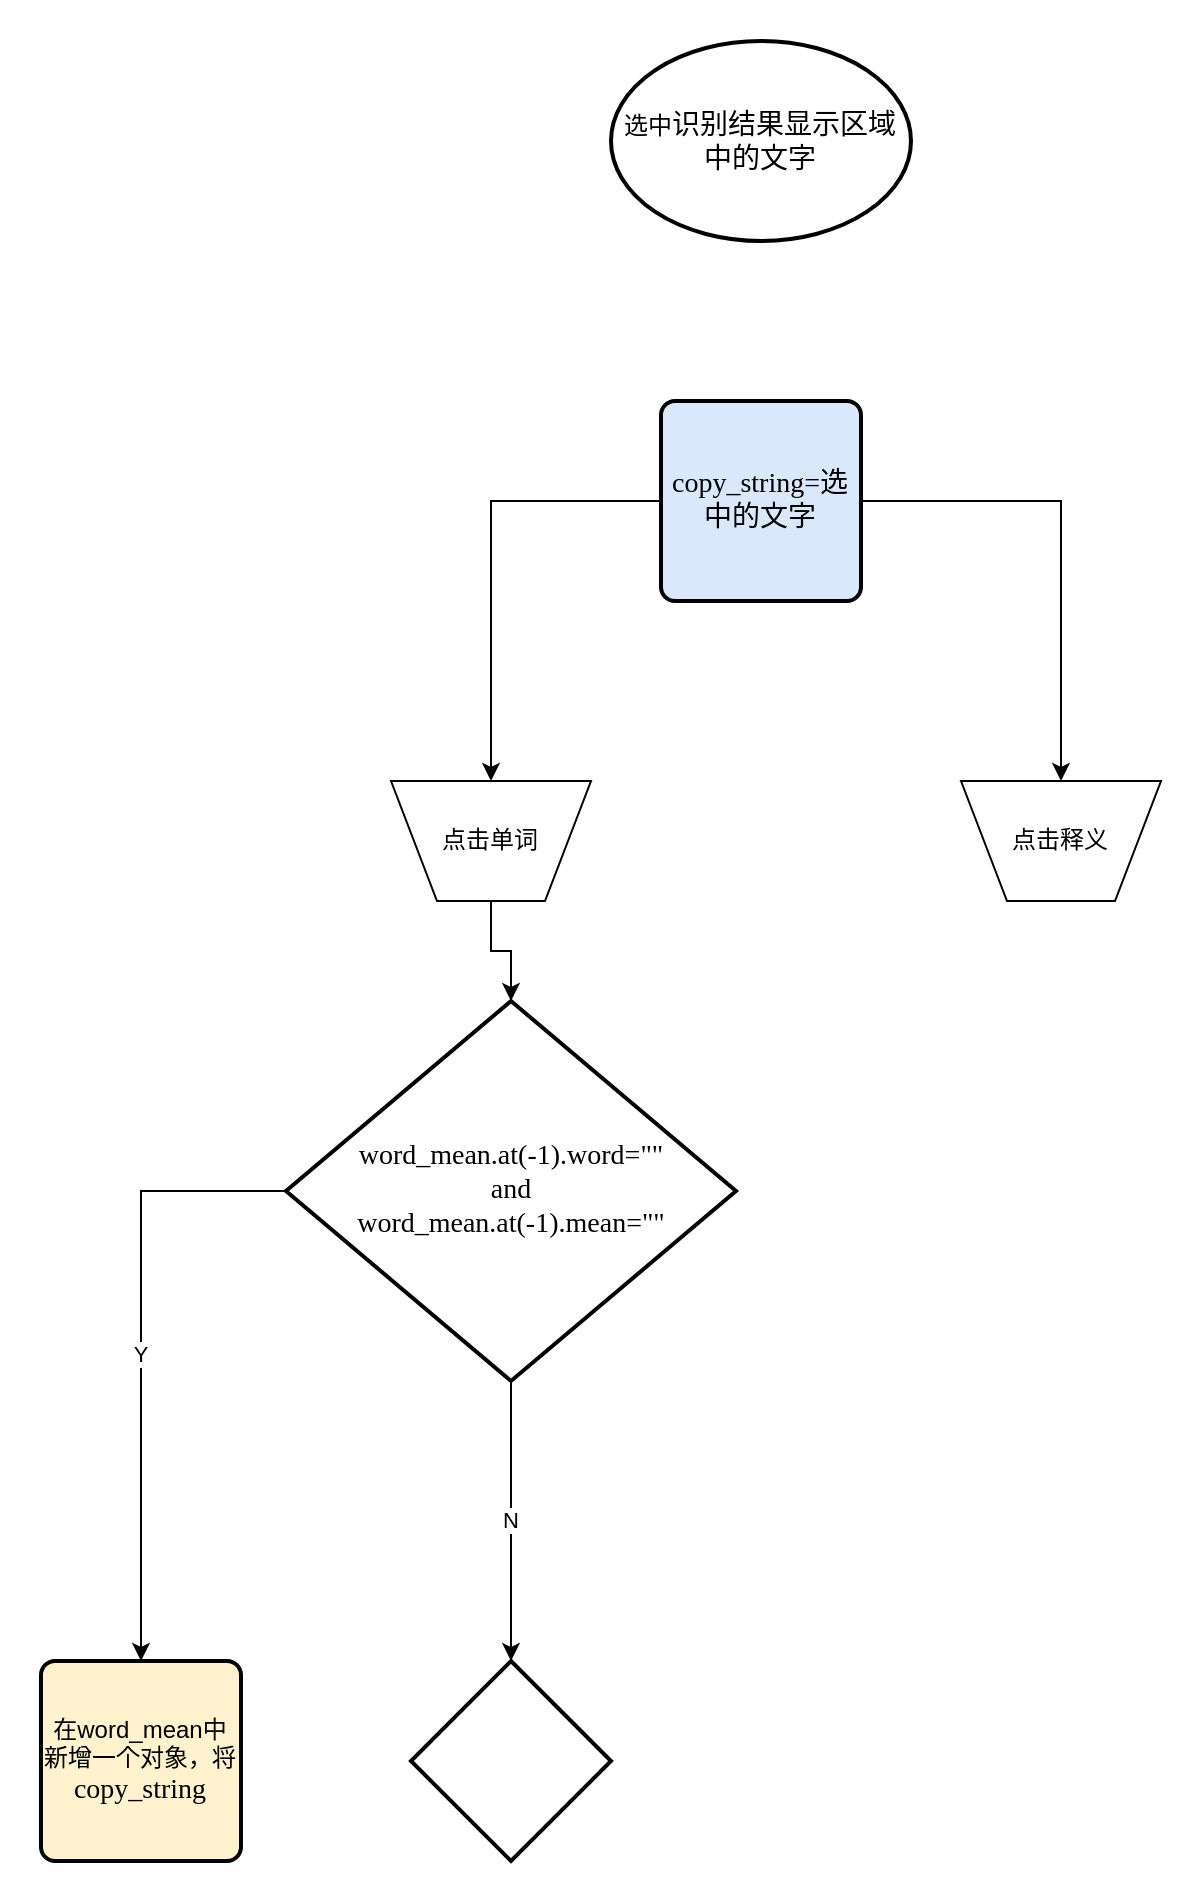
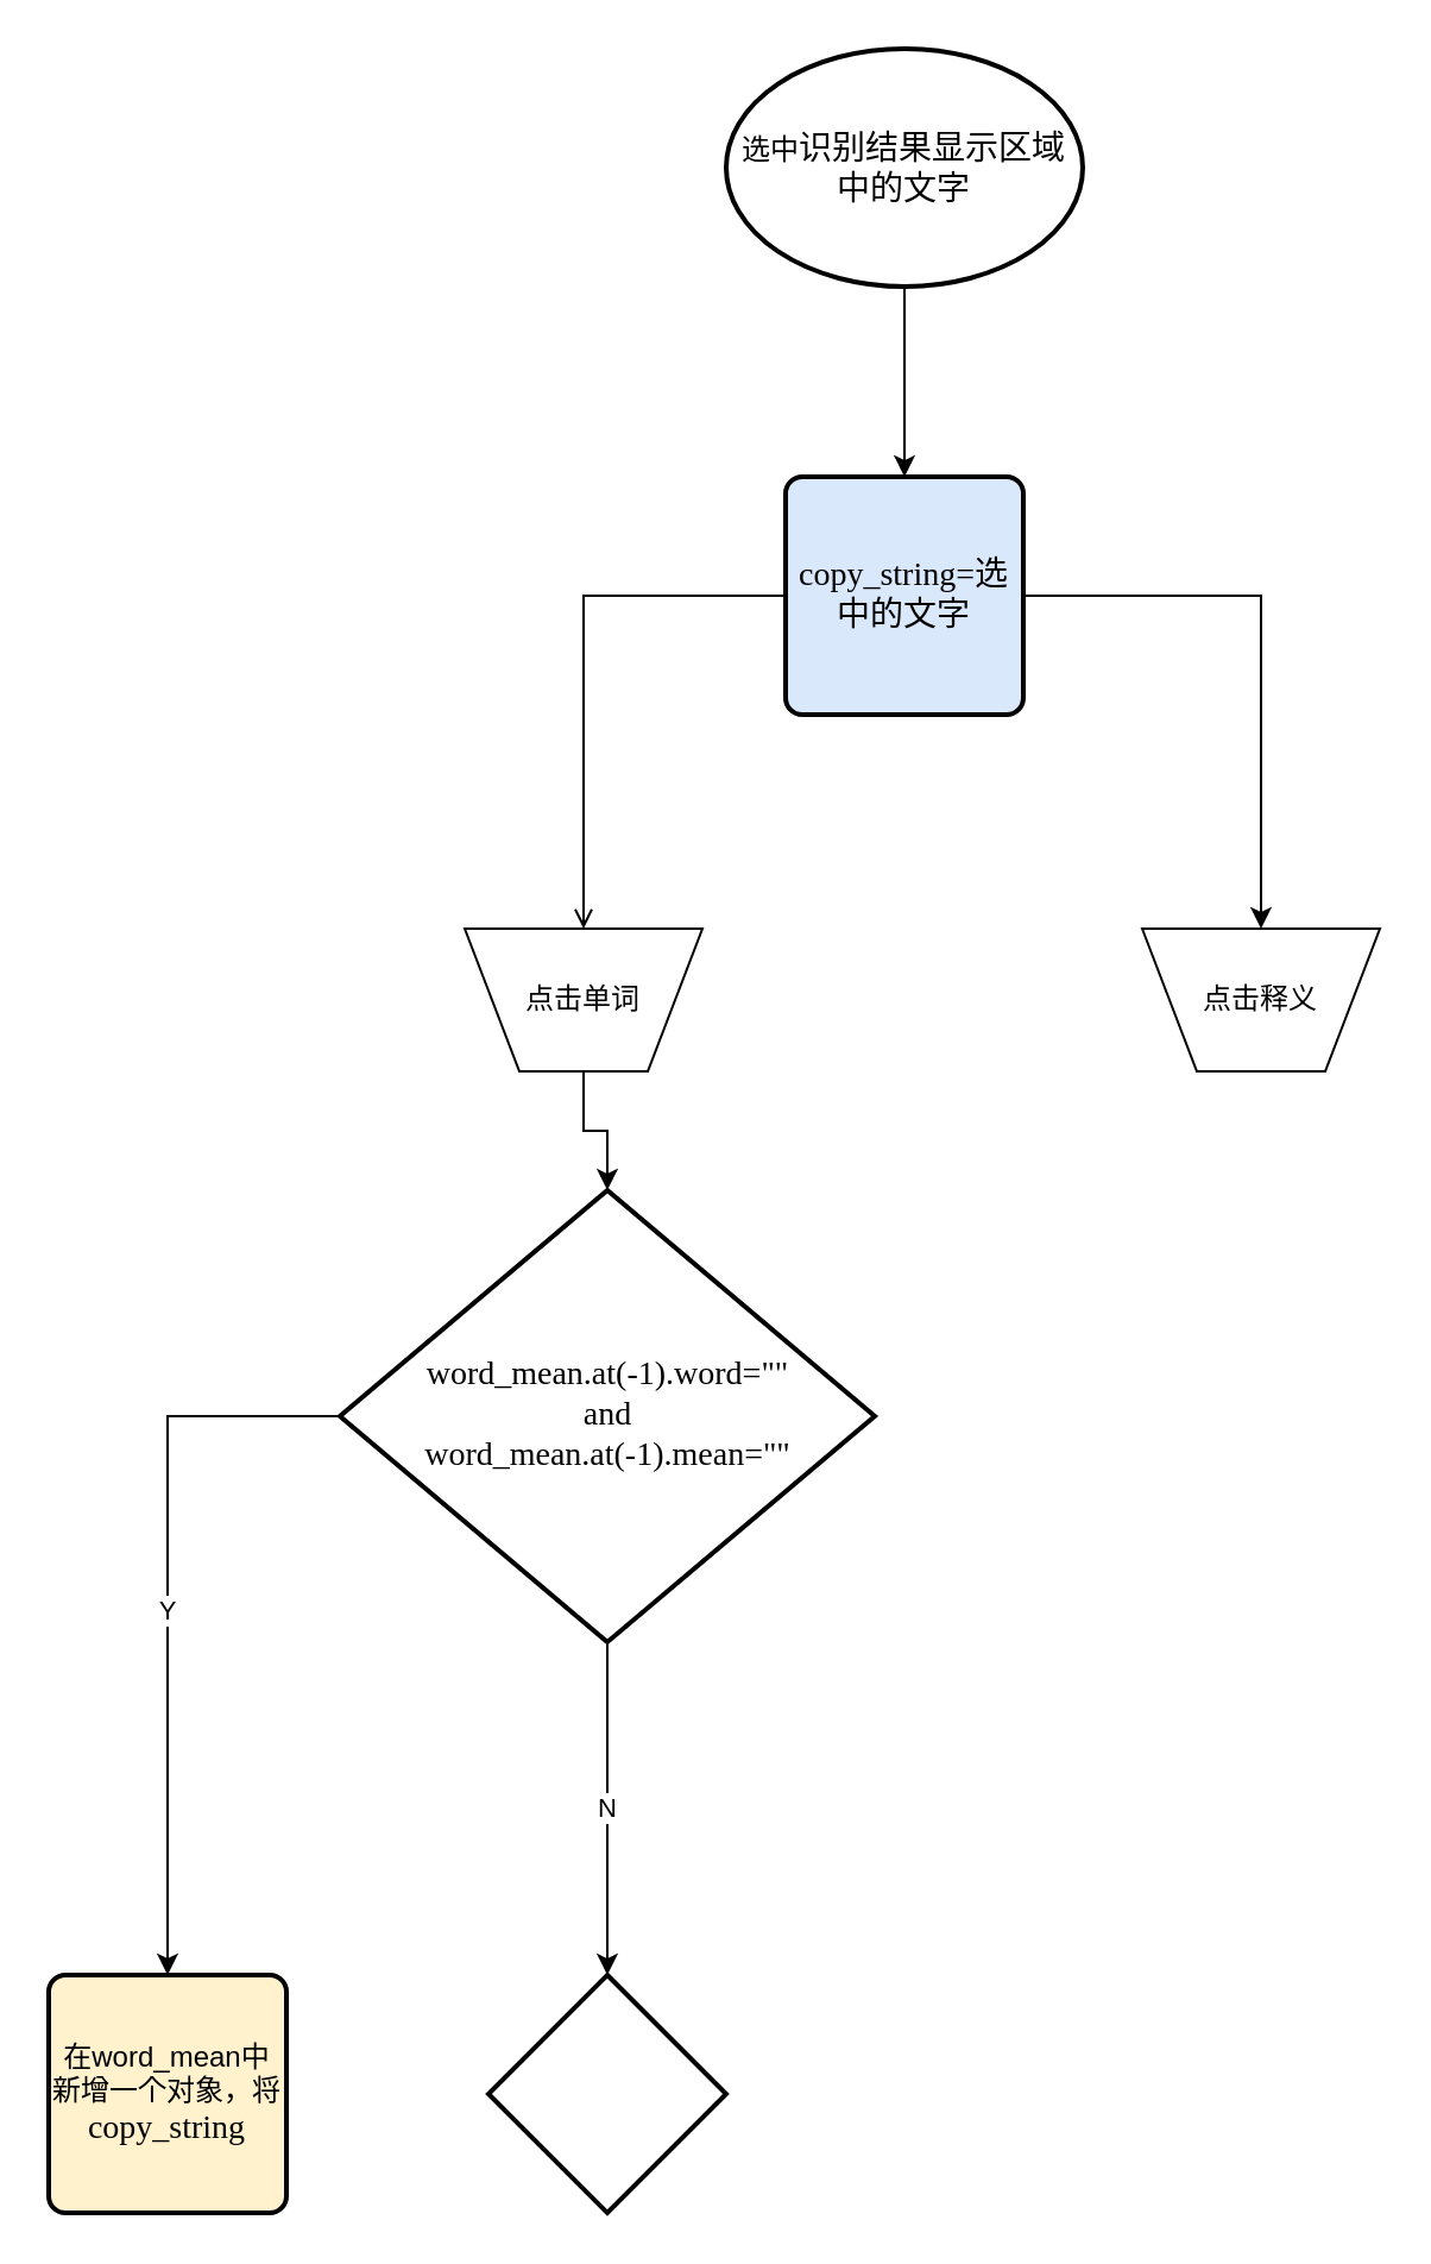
  <mxCell id="0" />
  <mxCell id="1" parent="0" />
+ <mxCell id="2" style="edgeStyle=orthogonalEdgeStyle;rounded=0;orthogonalLoop=1;jettySize=auto;html=1;exitX=0.5;exitY=1;exitDx=0;exitDy=0;exitPerimeter=0;entryX=0.5;entryY=0;entryDx=0;entryDy=0;" edge="1" parent="1" source="3" target="6"><mxGeometry relative="1" as="geometry" /></mxCell>
  <mxCell id="3" value="选中&lt;span style=&quot;font-size:10.5pt;mso-bidi-font-size:11.0pt;&lt;br/&gt;font-family:等线;mso-ascii-theme-font:minor-latin;mso-fareast-theme-font:minor-fareast;&lt;br/&gt;mso-hansi-theme-font:minor-latin;mso-bidi-font-family:&amp;quot;Times New Roman&amp;quot;;&lt;br/&gt;mso-bidi-theme-font:minor-bidi;mso-ansi-language:EN-US;mso-fareast-language:&lt;br/&gt;ZH-CN;mso-bidi-language:AR-SA&quot;&gt;识别结果显示区域中的文字&lt;/span&gt;" style="strokeWidth=2;html=1;shape=mxgraph.flowchart.start_1;whiteSpace=wrap;" parent="1" vertex="1"><mxGeometry x="305" y="20" width="150" height="100" as="geometry" /></mxCell>
- <mxCell id="4" style="edgeStyle=orthogonalEdgeStyle;rounded=0;orthogonalLoop=1;jettySize=auto;html=1;exitX=0;exitY=0.5;exitDx=0;exitDy=0;" edge="1" parent="1" source="6" target="7"><mxGeometry relative="1" as="geometry" /></mxCell>
+ <mxCell id="4" style="edgeStyle=orthogonalEdgeStyle;rounded=0;orthogonalLoop=1;jettySize=auto;html=1;exitX=0;exitY=0.5;exitDx=0;exitDy=0;endArrow=open;" edge="1" parent="1" source="6" target="7"><mxGeometry relative="1" as="geometry" /></mxCell>
  <mxCell id="5" style="edgeStyle=orthogonalEdgeStyle;rounded=0;orthogonalLoop=1;jettySize=auto;html=1;exitX=1;exitY=0.5;exitDx=0;exitDy=0;entryX=0.5;entryY=0;entryDx=0;entryDy=0;" edge="1" parent="1" source="6" target="8"><mxGeometry relative="1" as="geometry" /></mxCell>
  <mxCell id="6" value="&lt;span style=&quot;font-size:10.5pt;mso-bidi-font-size:&lt;br/&gt;11.0pt;font-family:等线;mso-ascii-theme-font:minor-latin;mso-fareast-theme-font:&lt;br/&gt;minor-fareast;mso-hansi-theme-font:minor-latin;mso-bidi-font-family:&amp;quot;Times New Roman&amp;quot;;&lt;br/&gt;mso-bidi-theme-font:minor-bidi;mso-ansi-language:EN;mso-fareast-language:ZH-CN;&lt;br/&gt;mso-bidi-language:AR-SA&quot; lang=&quot;EN&quot;&gt;copy_string=选中的文字&lt;/span&gt;" style="rounded=1;whiteSpace=wrap;html=1;absoluteArcSize=1;arcSize=14;strokeWidth=2;fillColor=#dae8fc;" vertex="1" parent="1"><mxGeometry x="330" y="200" width="100" height="100" as="geometry" /></mxCell>
  <mxCell id="7" value="点击单词" style="verticalLabelPosition=middle;verticalAlign=middle;html=1;shape=trapezoid;perimeter=trapezoidPerimeter;whiteSpace=wrap;size=0.23;arcSize=10;flipV=1;labelPosition=center;align=center;" vertex="1" parent="1"><mxGeometry x="195" y="390" width="100" height="60" as="geometry" /></mxCell>
  <mxCell id="8" value="点击释义" style="verticalLabelPosition=middle;verticalAlign=middle;html=1;shape=trapezoid;perimeter=trapezoidPerimeter;whiteSpace=wrap;size=0.23;arcSize=10;flipV=1;labelPosition=center;align=center;" vertex="1" parent="1"><mxGeometry x="480" y="390" width="100" height="60" as="geometry" /></mxCell>
  <mxCell id="9" value="Y" style="edgeStyle=orthogonalEdgeStyle;rounded=0;orthogonalLoop=1;jettySize=auto;html=1;exitX=0;exitY=0.5;exitDx=0;exitDy=0;exitPerimeter=0;" edge="1" parent="1" source="11" target="13"><mxGeometry relative="1" as="geometry" /></mxCell>
  <mxCell id="10" value="N" style="edgeStyle=orthogonalEdgeStyle;rounded=0;orthogonalLoop=1;jettySize=auto;html=1;exitX=0.5;exitY=1;exitDx=0;exitDy=0;exitPerimeter=0;entryX=0.5;entryY=0;entryDx=0;entryDy=0;" edge="1" parent="1" source="11"><mxGeometry relative="1" as="geometry"><mxPoint x="255" y="830" as="targetPoint" /></mxGeometry></mxCell>
  <mxCell id="11" value="&lt;span style=&quot;font-size:10.5pt;mso-bidi-font-size:&lt;br/&gt;11.0pt;font-family:等线;mso-ascii-theme-font:minor-latin;mso-fareast-theme-font:&lt;br/&gt;minor-fareast;mso-hansi-theme-font:minor-latin;mso-bidi-font-family:&amp;quot;Times New Roman&amp;quot;;&lt;br/&gt;mso-bidi-theme-font:minor-bidi;mso-ansi-language:EN-US;mso-fareast-language:&lt;br/&gt;ZH-CN;mso-bidi-language:AR-SA&quot; lang=&quot;EN-US&quot;&gt;word_mean.at(-1).word=&quot;&quot;&lt;/span&gt;&lt;div&gt;&lt;span style=&quot;font-size:10.5pt;mso-bidi-font-size:&lt;br/&gt;11.0pt;font-family:等线;mso-ascii-theme-font:minor-latin;mso-fareast-theme-font:&lt;br/&gt;minor-fareast;mso-hansi-theme-font:minor-latin;mso-bidi-font-family:&amp;quot;Times New Roman&amp;quot;;&lt;br/&gt;mso-bidi-theme-font:minor-bidi;mso-ansi-language:EN-US;mso-fareast-language:&lt;br/&gt;ZH-CN;mso-bidi-language:AR-SA&quot; lang=&quot;EN-US&quot;&gt;and&lt;/span&gt;&lt;/div&gt;&lt;div&gt;&lt;span style=&quot;font-size:10.5pt;mso-bidi-font-size:&lt;br/&gt;11.0pt;font-family:等线;mso-ascii-theme-font:minor-latin;mso-fareast-theme-font:&lt;br/&gt;minor-fareast;mso-hansi-theme-font:minor-latin;mso-bidi-font-family:&amp;quot;Times New Roman&amp;quot;;&lt;br/&gt;mso-bidi-theme-font:minor-bidi;mso-ansi-language:EN-US;mso-fareast-language:&lt;br/&gt;ZH-CN;mso-bidi-language:AR-SA&quot; lang=&quot;EN-US&quot;&gt;word_mean.at(-1).mean=&quot;&quot;&lt;/span&gt;&lt;/div&gt;" style="strokeWidth=2;html=1;shape=mxgraph.flowchart.decision;whiteSpace=wrap;" vertex="1" parent="1"><mxGeometry x="142.5" y="500" width="225" height="190" as="geometry" /></mxCell>
  <mxCell id="12" style="edgeStyle=orthogonalEdgeStyle;rounded=0;orthogonalLoop=1;jettySize=auto;html=1;exitX=0.5;exitY=1;exitDx=0;exitDy=0;entryX=0.5;entryY=0;entryDx=0;entryDy=0;entryPerimeter=0;" edge="1" parent="1" source="7" target="11"><mxGeometry relative="1" as="geometry" /></mxCell>
  <mxCell id="13" value="在word_mean中新增一个对象，将&lt;span style=&quot;font-family: 等线; font-size: 14px;&quot;&gt;copy_string&lt;/span&gt;" style="rounded=1;whiteSpace=wrap;html=1;absoluteArcSize=1;arcSize=14;strokeWidth=2;fillColor=#fff2cc;" vertex="1" parent="1"><mxGeometry x="20" y="830" width="100" height="100" as="geometry" /></mxCell>
  <mxCell id="14" value="" style="strokeWidth=2;html=1;shape=mxgraph.flowchart.decision;whiteSpace=wrap;" vertex="1" parent="1"><mxGeometry x="205" y="830" width="100" height="100" as="geometry" /></mxCell>
